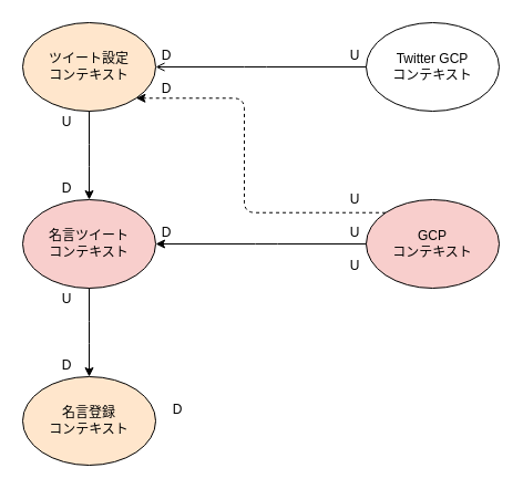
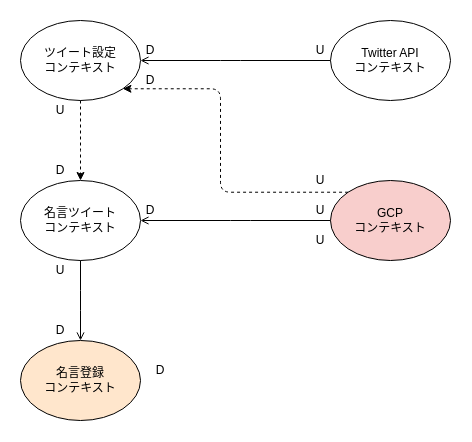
  <mxCell id="0" />
  <mxCell id="1" parent="0" />
  <mxCell id="2" value="名言登録&lt;br&gt;コンテキスト" style="ellipse;whiteSpace=wrap;html=1;fillColor=#ffe6cc;" vertex="1" parent="1"><mxGeometry x="20" y="340" width="120" height="80" as="geometry" /></mxCell>
  <mxCell id="3" value="GCP&lt;br&gt;コンテキスト" style="ellipse;whiteSpace=wrap;html=1;fillColor=#f8cecc;" vertex="1" parent="1"><mxGeometry x="330" y="180" width="120" height="80" as="geometry" /></mxCell>
- <mxCell id="4" value="Twitter GCP&lt;br&gt;コンテキスト" style="ellipse;whiteSpace=wrap;html=1;" vertex="1" parent="1"><mxGeometry x="330" y="20" width="120" height="80" as="geometry" /></mxCell>
+ <mxCell id="4" value="Twitter API&lt;br&gt;コンテキスト" style="ellipse;whiteSpace=wrap;html=1;" vertex="1" parent="1"><mxGeometry x="330" y="20" width="120" height="80" as="geometry" /></mxCell>
  <mxCell id="5" value="U" style="text;html=1;strokeColor=none;fillColor=none;align=center;verticalAlign=middle;whiteSpace=wrap;rounded=0;" vertex="1" parent="1"><mxGeometry x="300" y="40" width="40" height="20" as="geometry" /></mxCell>
  <mxCell id="6" value="D" style="text;html=1;strokeColor=none;fillColor=none;align=center;verticalAlign=middle;whiteSpace=wrap;rounded=0;" vertex="1" parent="1"><mxGeometry x="130" y="40" width="40" height="20" as="geometry" /></mxCell>
  <mxCell id="7" value="" style="edgeStyle=elbowEdgeStyle;elbow=horizontal;endArrow=open;html=1;exitX=0;exitY=0.5;exitDx=0;exitDy=0;entryX=1;entryY=0.5;entryDx=0;entryDy=0;" edge="1" parent="1" source="4" target="17"><mxGeometry width="50" height="50" relative="1" as="geometry"><mxPoint x="350" y="150" as="sourcePoint" /><mxPoint x="210" y="220" as="targetPoint" /><Array as="points"><mxPoint x="230" y="70" /></Array></mxGeometry></mxCell>
  <mxCell id="8" value="U" style="text;html=1;strokeColor=none;fillColor=none;align=center;verticalAlign=middle;whiteSpace=wrap;rounded=0;" vertex="1" parent="1"><mxGeometry x="300" y="170" width="40" height="20" as="geometry" /></mxCell>
  <mxCell id="9" value="D" style="text;html=1;strokeColor=none;fillColor=none;align=center;verticalAlign=middle;whiteSpace=wrap;rounded=0;" vertex="1" parent="1"><mxGeometry x="140" y="360" width="40" height="20" as="geometry" /></mxCell>
- <mxCell id="10" value="名言ツイート&lt;br&gt;コンテキスト" style="ellipse;whiteSpace=wrap;html=1;fillColor=#f8cecc;" vertex="1" parent="1"><mxGeometry x="20" y="180" width="120" height="80" as="geometry" /></mxCell>
+ <mxCell id="10" value="名言ツイート&lt;br&gt;コンテキスト" style="ellipse;whiteSpace=wrap;html=1;" vertex="1" parent="1"><mxGeometry x="20" y="180" width="120" height="80" as="geometry" /></mxCell>
  <mxCell id="11" value="" style="edgeStyle=elbowEdgeStyle;elbow=horizontal;endArrow=classic;html=1;exitX=0;exitY=0;exitDx=0;exitDy=0;entryX=1;entryY=1;entryDx=0;entryDy=0;dashed=1;" edge="1" parent="1" source="3" target="17"><mxGeometry width="50" height="50" relative="1" as="geometry"><mxPoint x="340" y="150" as="sourcePoint" /><mxPoint x="122" y="170" as="targetPoint" /><Array as="points"><mxPoint x="220" y="140" /></Array></mxGeometry></mxCell>
  <mxCell id="12" value="U" style="text;html=1;strokeColor=none;fillColor=none;align=center;verticalAlign=middle;whiteSpace=wrap;rounded=0;" vertex="1" parent="1"><mxGeometry x="300" y="230" width="40" height="20" as="geometry" /></mxCell>
  <mxCell id="13" value="D" style="text;html=1;strokeColor=none;fillColor=none;align=center;verticalAlign=middle;whiteSpace=wrap;rounded=0;" vertex="1" parent="1"><mxGeometry x="130" y="70" width="40" height="20" as="geometry" /></mxCell>
- <mxCell id="14" value="" style="edgeStyle=elbowEdgeStyle;elbow=horizontal;endArrow=classic;html=1;entryX=0.5;entryY=0;entryDx=0;entryDy=0;exitX=0.5;exitY=1;exitDx=0;exitDy=0;" edge="1" parent="1" source="10" target="2"><mxGeometry width="50" height="50" relative="1" as="geometry"><mxPoint x="80" y="220" as="sourcePoint" /><mxPoint x="150" y="340" as="targetPoint" /><Array as="points"><mxPoint x="80" y="300" /></Array></mxGeometry></mxCell>
+ <mxCell id="14" value="" style="edgeStyle=elbowEdgeStyle;elbow=horizontal;endArrow=open;html=1;entryX=0.5;entryY=0;entryDx=0;entryDy=0;exitX=0.5;exitY=1;exitDx=0;exitDy=0;" edge="1" parent="1" source="10" target="2"><mxGeometry width="50" height="50" relative="1" as="geometry"><mxPoint x="80" y="220" as="sourcePoint" /><mxPoint x="150" y="340" as="targetPoint" /><Array as="points"><mxPoint x="80" y="300" /></Array></mxGeometry></mxCell>
  <mxCell id="15" value="D" style="text;html=1;strokeColor=none;fillColor=none;align=center;verticalAlign=middle;whiteSpace=wrap;rounded=0;" vertex="1" parent="1"><mxGeometry x="40" y="320" width="40" height="20" as="geometry" /></mxCell>
  <mxCell id="16" value="U" style="text;html=1;strokeColor=none;fillColor=none;align=center;verticalAlign=middle;whiteSpace=wrap;rounded=0;" vertex="1" parent="1"><mxGeometry x="40" y="260" width="40" height="20" as="geometry" /></mxCell>
- <mxCell id="17" value="ツイート設定&lt;br&gt;コンテキスト" style="ellipse;whiteSpace=wrap;html=1;fillColor=#ffe6cc;" vertex="1" parent="1"><mxGeometry x="20" y="20" width="120" height="80" as="geometry" /></mxCell>
- <mxCell id="18" value="" style="edgeStyle=elbowEdgeStyle;elbow=horizontal;endArrow=classic;html=1;entryX=0.5;entryY=0;entryDx=0;entryDy=0;exitX=0.5;exitY=1;exitDx=0;exitDy=0;" edge="1" parent="1" source="17" target="10"><mxGeometry width="50" height="50" relative="1" as="geometry"><mxPoint x="90" y="270" as="sourcePoint" /><mxPoint x="90" y="350" as="targetPoint" /><Array as="points" /></mxGeometry></mxCell>
+ <mxCell id="17" value="ツイート設定&lt;br&gt;コンテキスト" style="ellipse;whiteSpace=wrap;html=1;" vertex="1" parent="1"><mxGeometry x="20" y="20" width="120" height="80" as="geometry" /></mxCell>
+ <mxCell id="18" value="" style="edgeStyle=elbowEdgeStyle;elbow=horizontal;endArrow=classic;html=1;entryX=0.5;entryY=0;entryDx=0;entryDy=0;exitX=0.5;exitY=1;exitDx=0;exitDy=0;dashed=1;" edge="1" parent="1" source="17" target="10"><mxGeometry width="50" height="50" relative="1" as="geometry"><mxPoint x="90" y="270" as="sourcePoint" /><mxPoint x="90" y="350" as="targetPoint" /><Array as="points" /></mxGeometry></mxCell>
  <mxCell id="19" value="D" style="text;html=1;strokeColor=none;fillColor=none;align=center;verticalAlign=middle;whiteSpace=wrap;rounded=0;" vertex="1" parent="1"><mxGeometry x="40" y="160" width="40" height="20" as="geometry" /></mxCell>
  <mxCell id="20" value="U" style="text;html=1;strokeColor=none;fillColor=none;align=center;verticalAlign=middle;whiteSpace=wrap;rounded=0;" vertex="1" parent="1"><mxGeometry x="40" y="100" width="40" height="20" as="geometry" /></mxCell>
- <mxCell id="21" value="" style="edgeStyle=elbowEdgeStyle;elbow=horizontal;endArrow=classic;html=1;exitX=0;exitY=0.5;exitDx=0;exitDy=0;entryX=1;entryY=0.5;entryDx=0;entryDy=0;" edge="1" parent="1" source="3" target="10"><mxGeometry width="50" height="50" relative="1" as="geometry"><mxPoint x="357.574" y="258.284" as="sourcePoint" /><mxPoint x="150" y="390" as="targetPoint" /><Array as="points"><mxPoint x="240" y="250" /></Array></mxGeometry></mxCell>
+ <mxCell id="21" value="" style="edgeStyle=elbowEdgeStyle;elbow=horizontal;endArrow=open;html=1;exitX=0;exitY=0.5;exitDx=0;exitDy=0;entryX=1;entryY=0.5;entryDx=0;entryDy=0;" edge="1" parent="1" source="3" target="10"><mxGeometry width="50" height="50" relative="1" as="geometry"><mxPoint x="357.574" y="258.284" as="sourcePoint" /><mxPoint x="150" y="390" as="targetPoint" /><Array as="points"><mxPoint x="240" y="250" /></Array></mxGeometry></mxCell>
  <mxCell id="22" value="D" style="text;html=1;strokeColor=none;fillColor=none;align=center;verticalAlign=middle;whiteSpace=wrap;rounded=0;" vertex="1" parent="1"><mxGeometry x="130" y="200" width="40" height="20" as="geometry" /></mxCell>
  <mxCell id="23" value="U" style="text;html=1;strokeColor=none;fillColor=none;align=center;verticalAlign=middle;whiteSpace=wrap;rounded=0;" vertex="1" parent="1"><mxGeometry x="300" y="200" width="40" height="20" as="geometry" /></mxCell>
